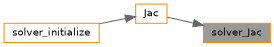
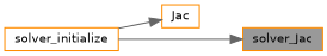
  digraph {
    rankdir=RL
    node [color=darkorange fillcolor=white fontname=Helvetica fontsize=10 shape=box style=filled]
    edge [color=gray40 dir=back fontname=Helvetica fontsize=10 labelfontname=Helvetica labelfontsize=10 style=solid]
    n1 [fillcolor=grey60 fontcolor=black height=0.2 label=solver_Jac width=0.4]
    n2 [height=0.2 label=Jac width=0.4]
    n3 [height=0.2 label=solver_initialize width=0.4]
-   n1 -> n2
+   n1 -> n3
    n2 -> n3
  }
